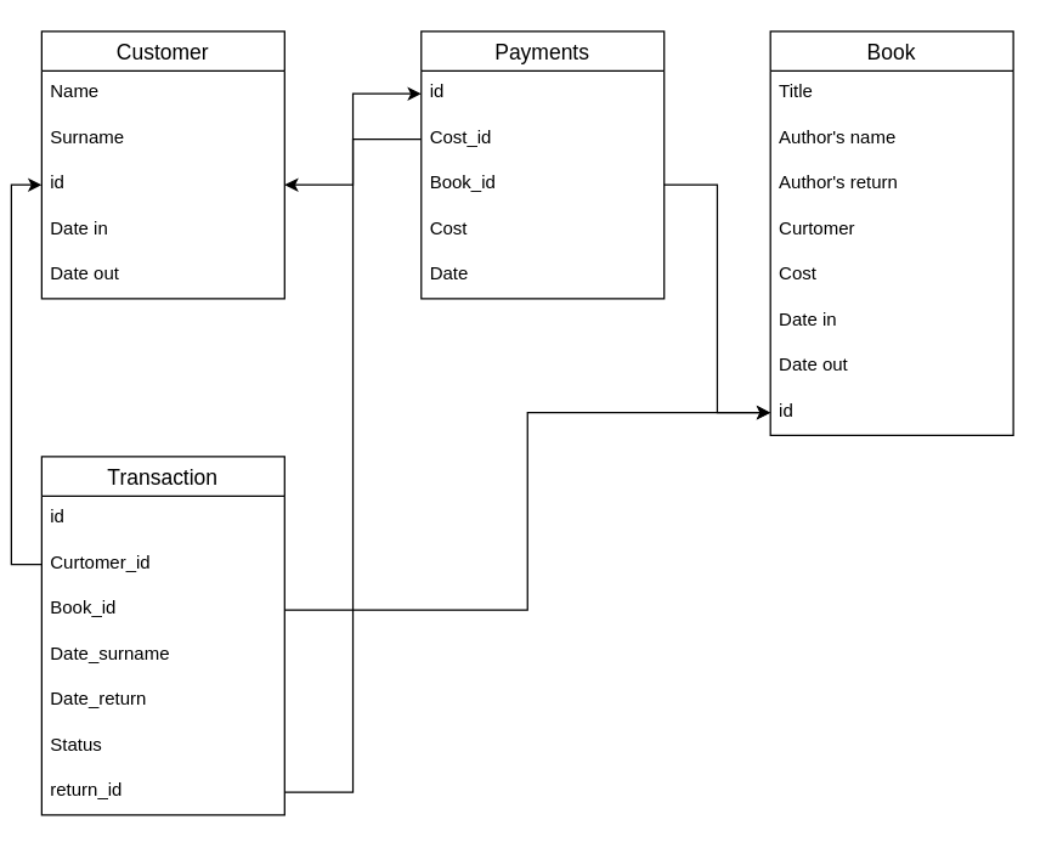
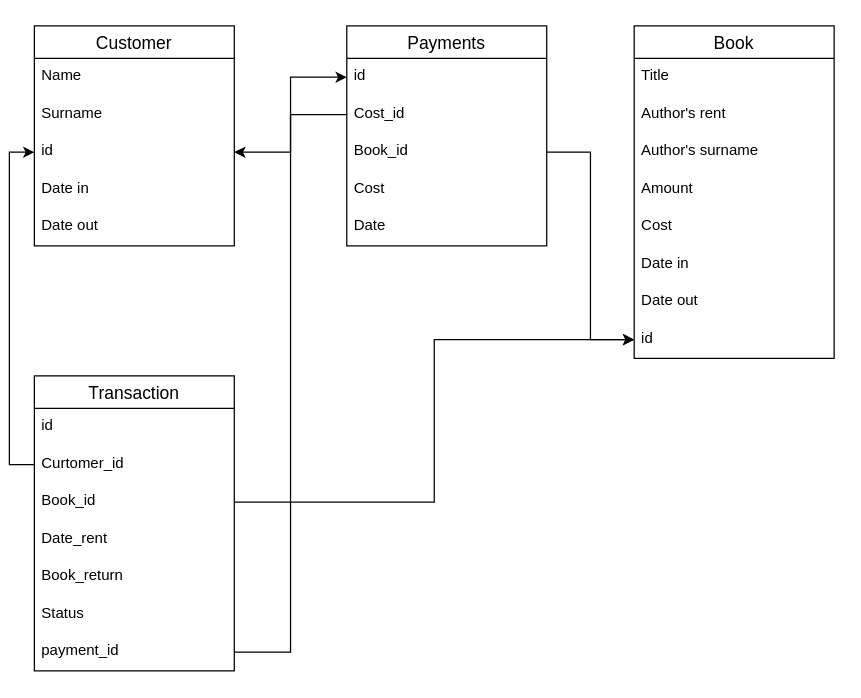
  <mxCell id="0" />
  <mxCell id="1" parent="0" />
  <mxCell id="2" value="Customer" style="swimlane;fontStyle=0;childLayout=stackLayout;horizontal=1;startSize=26;horizontalStack=0;resizeParent=1;resizeParentMax=0;resizeLast=0;collapsible=1;marginBottom=0;align=center;fontSize=14;" parent="1" vertex="1"><mxGeometry x="20" y="20" width="160" height="176" as="geometry" /></mxCell>
  <mxCell id="3" value="Name" style="text;strokeColor=none;fillColor=none;spacingLeft=4;spacingRight=4;overflow=hidden;rotatable=0;points=[[0,0.5],[1,0.5]];portConstraint=eastwest;fontSize=12;" parent="2" vertex="1"><mxGeometry y="26" width="160" height="30" as="geometry" /></mxCell>
  <mxCell id="4" value="Surname" style="text;strokeColor=none;fillColor=none;spacingLeft=4;spacingRight=4;overflow=hidden;rotatable=0;points=[[0,0.5],[1,0.5]];portConstraint=eastwest;fontSize=12;" parent="2" vertex="1"><mxGeometry y="56" width="160" height="30" as="geometry" /></mxCell>
  <mxCell id="5" value="id" style="text;strokeColor=none;fillColor=none;spacingLeft=4;spacingRight=4;overflow=hidden;rotatable=0;points=[[0,0.5],[1,0.5]];portConstraint=eastwest;fontSize=12;" parent="2" vertex="1"><mxGeometry y="86" width="160" height="30" as="geometry" /></mxCell>
  <mxCell id="6" value="Date in" style="text;strokeColor=none;fillColor=none;spacingLeft=4;spacingRight=4;overflow=hidden;rotatable=0;points=[[0,0.5],[1,0.5]];portConstraint=eastwest;fontSize=12;" parent="2" vertex="1"><mxGeometry y="116" width="160" height="30" as="geometry" /></mxCell>
  <mxCell id="7" value="Date out" style="text;strokeColor=none;fillColor=none;spacingLeft=4;spacingRight=4;overflow=hidden;rotatable=0;points=[[0,0.5],[1,0.5]];portConstraint=eastwest;fontSize=12;" parent="2" vertex="1"><mxGeometry y="146" width="160" height="30" as="geometry" /></mxCell>
  <mxCell id="8" value="Book" style="swimlane;fontStyle=0;childLayout=stackLayout;horizontal=1;startSize=26;horizontalStack=0;resizeParent=1;resizeParentMax=0;resizeLast=0;collapsible=1;marginBottom=0;align=center;fontSize=14;" parent="1" vertex="1"><mxGeometry x="500" y="20" width="160" height="266" as="geometry" /></mxCell>
  <mxCell id="9" value="Title" style="text;strokeColor=none;fillColor=none;spacingLeft=4;spacingRight=4;overflow=hidden;rotatable=0;points=[[0,0.5],[1,0.5]];portConstraint=eastwest;fontSize=12;" parent="8" vertex="1"><mxGeometry y="26" width="160" height="30" as="geometry" /></mxCell>
- <mxCell id="10" value="Author's name" style="text;strokeColor=none;fillColor=none;spacingLeft=4;spacingRight=4;overflow=hidden;rotatable=0;points=[[0,0.5],[1,0.5]];portConstraint=eastwest;fontSize=12;" parent="8" vertex="1"><mxGeometry y="56" width="160" height="30" as="geometry" /></mxCell>
- <mxCell id="11" value="Author's return" style="text;strokeColor=none;fillColor=none;spacingLeft=4;spacingRight=4;overflow=hidden;rotatable=0;points=[[0,0.5],[1,0.5]];portConstraint=eastwest;fontSize=12;" parent="8" vertex="1"><mxGeometry y="86" width="160" height="30" as="geometry" /></mxCell>
- <mxCell id="12" value="Curtomer" style="text;strokeColor=none;fillColor=none;spacingLeft=4;spacingRight=4;overflow=hidden;rotatable=0;points=[[0,0.5],[1,0.5]];portConstraint=eastwest;fontSize=12;" parent="8" vertex="1"><mxGeometry y="116" width="160" height="30" as="geometry" /></mxCell>
+ <mxCell id="10" value="Author's rent" style="text;strokeColor=none;fillColor=none;spacingLeft=4;spacingRight=4;overflow=hidden;rotatable=0;points=[[0,0.5],[1,0.5]];portConstraint=eastwest;fontSize=12;" parent="8" vertex="1"><mxGeometry y="56" width="160" height="30" as="geometry" /></mxCell>
+ <mxCell id="11" value="Author's surname" style="text;strokeColor=none;fillColor=none;spacingLeft=4;spacingRight=4;overflow=hidden;rotatable=0;points=[[0,0.5],[1,0.5]];portConstraint=eastwest;fontSize=12;" parent="8" vertex="1"><mxGeometry y="86" width="160" height="30" as="geometry" /></mxCell>
+ <mxCell id="12" value="Amount" style="text;strokeColor=none;fillColor=none;spacingLeft=4;spacingRight=4;overflow=hidden;rotatable=0;points=[[0,0.5],[1,0.5]];portConstraint=eastwest;fontSize=12;" parent="8" vertex="1"><mxGeometry y="116" width="160" height="30" as="geometry" /></mxCell>
  <mxCell id="13" value="Cost" style="text;strokeColor=none;fillColor=none;spacingLeft=4;spacingRight=4;overflow=hidden;rotatable=0;points=[[0,0.5],[1,0.5]];portConstraint=eastwest;fontSize=12;" parent="8" vertex="1"><mxGeometry y="146" width="160" height="30" as="geometry" /></mxCell>
  <mxCell id="14" value="Date in" style="text;strokeColor=none;fillColor=none;spacingLeft=4;spacingRight=4;overflow=hidden;rotatable=0;points=[[0,0.5],[1,0.5]];portConstraint=eastwest;fontSize=12;" parent="8" vertex="1"><mxGeometry y="176" width="160" height="30" as="geometry" /></mxCell>
  <mxCell id="15" value="Date out" style="text;strokeColor=none;fillColor=none;spacingLeft=4;spacingRight=4;overflow=hidden;rotatable=0;points=[[0,0.5],[1,0.5]];portConstraint=eastwest;fontSize=12;" parent="8" vertex="1"><mxGeometry y="206" width="160" height="30" as="geometry" /></mxCell>
  <mxCell id="16" value="id" style="text;strokeColor=none;fillColor=none;spacingLeft=4;spacingRight=4;overflow=hidden;rotatable=0;points=[[0,0.5],[1,0.5]];portConstraint=eastwest;fontSize=12;" parent="8" vertex="1"><mxGeometry y="236" width="160" height="30" as="geometry" /></mxCell>
  <mxCell id="17" value="Transaction" style="swimlane;fontStyle=0;childLayout=stackLayout;horizontal=1;startSize=26;horizontalStack=0;resizeParent=1;resizeParentMax=0;resizeLast=0;collapsible=1;marginBottom=0;align=center;fontSize=14;" parent="1" vertex="1"><mxGeometry x="20" y="300" width="160" height="236" as="geometry" /></mxCell>
  <mxCell id="18" value="id" style="text;strokeColor=none;fillColor=none;spacingLeft=4;spacingRight=4;overflow=hidden;rotatable=0;points=[[0,0.5],[1,0.5]];portConstraint=eastwest;fontSize=12;" parent="17" vertex="1"><mxGeometry y="26" width="160" height="30" as="geometry" /></mxCell>
  <mxCell id="19" value="Curtomer_id" style="text;strokeColor=none;fillColor=none;spacingLeft=4;spacingRight=4;overflow=hidden;rotatable=0;points=[[0,0.5],[1,0.5]];portConstraint=eastwest;fontSize=12;" parent="17" vertex="1"><mxGeometry y="56" width="160" height="30" as="geometry" /></mxCell>
  <mxCell id="20" value="Book_id" style="text;strokeColor=none;fillColor=none;spacingLeft=4;spacingRight=4;overflow=hidden;rotatable=0;points=[[0,0.5],[1,0.5]];portConstraint=eastwest;fontSize=12;" parent="17" vertex="1"><mxGeometry y="86" width="160" height="30" as="geometry" /></mxCell>
- <mxCell id="21" value="Date_surname" style="text;strokeColor=none;fillColor=none;spacingLeft=4;spacingRight=4;overflow=hidden;rotatable=0;points=[[0,0.5],[1,0.5]];portConstraint=eastwest;fontSize=12;" parent="17" vertex="1"><mxGeometry y="116" width="160" height="30" as="geometry" /></mxCell>
- <mxCell id="22" value="Date_return" style="text;strokeColor=none;fillColor=none;spacingLeft=4;spacingRight=4;overflow=hidden;rotatable=0;points=[[0,0.5],[1,0.5]];portConstraint=eastwest;fontSize=12;" parent="17" vertex="1"><mxGeometry y="146" width="160" height="30" as="geometry" /></mxCell>
+ <mxCell id="21" value="Date_rent" style="text;strokeColor=none;fillColor=none;spacingLeft=4;spacingRight=4;overflow=hidden;rotatable=0;points=[[0,0.5],[1,0.5]];portConstraint=eastwest;fontSize=12;" parent="17" vertex="1"><mxGeometry y="116" width="160" height="30" as="geometry" /></mxCell>
+ <mxCell id="22" value="Book_return" style="text;strokeColor=none;fillColor=none;spacingLeft=4;spacingRight=4;overflow=hidden;rotatable=0;points=[[0,0.5],[1,0.5]];portConstraint=eastwest;fontSize=12;" parent="17" vertex="1"><mxGeometry y="146" width="160" height="30" as="geometry" /></mxCell>
  <mxCell id="23" value="Status" style="text;strokeColor=none;fillColor=none;spacingLeft=4;spacingRight=4;overflow=hidden;rotatable=0;points=[[0,0.5],[1,0.5]];portConstraint=eastwest;fontSize=12;" parent="17" vertex="1"><mxGeometry y="176" width="160" height="30" as="geometry" /></mxCell>
- <mxCell id="24" value="return_id&#10;" style="text;strokeColor=none;fillColor=none;spacingLeft=4;spacingRight=4;overflow=hidden;rotatable=0;points=[[0,0.5],[1,0.5]];portConstraint=eastwest;fontSize=12;" vertex="1" parent="17"><mxGeometry y="206" width="160" height="30" as="geometry" /></mxCell>
+ <mxCell id="24" value="payment_id&#10;" style="text;strokeColor=none;fillColor=none;spacingLeft=4;spacingRight=4;overflow=hidden;rotatable=0;points=[[0,0.5],[1,0.5]];portConstraint=eastwest;fontSize=12;" vertex="1" parent="17"><mxGeometry y="206" width="160" height="30" as="geometry" /></mxCell>
  <mxCell id="25" value="Payments" style="swimlane;fontStyle=0;childLayout=stackLayout;horizontal=1;startSize=26;horizontalStack=0;resizeParent=1;resizeParentMax=0;resizeLast=0;collapsible=1;marginBottom=0;align=center;fontSize=14;" parent="1" vertex="1"><mxGeometry x="270" y="20" width="160" height="176" as="geometry" /></mxCell>
  <mxCell id="26" value="id" style="text;strokeColor=none;fillColor=none;spacingLeft=4;spacingRight=4;overflow=hidden;rotatable=0;points=[[0,0.5],[1,0.5]];portConstraint=eastwest;fontSize=12;" parent="25" vertex="1"><mxGeometry y="26" width="160" height="30" as="geometry" /></mxCell>
  <mxCell id="27" value="Cost_id" style="text;strokeColor=none;fillColor=none;spacingLeft=4;spacingRight=4;overflow=hidden;rotatable=0;points=[[0,0.5],[1,0.5]];portConstraint=eastwest;fontSize=12;" parent="25" vertex="1"><mxGeometry y="56" width="160" height="30" as="geometry" /></mxCell>
  <mxCell id="28" value="Book_id" style="text;strokeColor=none;fillColor=none;spacingLeft=4;spacingRight=4;overflow=hidden;rotatable=0;points=[[0,0.5],[1,0.5]];portConstraint=eastwest;fontSize=12;" parent="25" vertex="1"><mxGeometry y="86" width="160" height="30" as="geometry" /></mxCell>
  <mxCell id="29" value="Cost" style="text;strokeColor=none;fillColor=none;spacingLeft=4;spacingRight=4;overflow=hidden;rotatable=0;points=[[0,0.5],[1,0.5]];portConstraint=eastwest;fontSize=12;" parent="25" vertex="1"><mxGeometry y="116" width="160" height="30" as="geometry" /></mxCell>
  <mxCell id="30" value="Date" style="text;strokeColor=none;fillColor=none;spacingLeft=4;spacingRight=4;overflow=hidden;rotatable=0;points=[[0,0.5],[1,0.5]];portConstraint=eastwest;fontSize=12;" parent="25" vertex="1"><mxGeometry y="146" width="160" height="30" as="geometry" /></mxCell>
  <mxCell id="31" style="edgeStyle=orthogonalEdgeStyle;rounded=0;orthogonalLoop=1;jettySize=auto;html=1;entryX=0;entryY=0.5;entryDx=0;entryDy=0;" parent="1" source="19" target="5" edge="1"><mxGeometry relative="1" as="geometry" /></mxCell>
  <mxCell id="32" style="edgeStyle=orthogonalEdgeStyle;rounded=0;orthogonalLoop=1;jettySize=auto;html=1;entryX=0;entryY=0.5;entryDx=0;entryDy=0;" parent="1" source="20" target="16" edge="1"><mxGeometry relative="1" as="geometry" /></mxCell>
  <mxCell id="33" style="edgeStyle=orthogonalEdgeStyle;rounded=0;orthogonalLoop=1;jettySize=auto;html=1;entryX=1;entryY=0.5;entryDx=0;entryDy=0;" parent="1" source="27" target="5" edge="1"><mxGeometry relative="1" as="geometry"><Array as="points"><mxPoint x="225" y="91" /><mxPoint x="225" y="121" /></Array></mxGeometry></mxCell>
  <mxCell id="34" style="edgeStyle=orthogonalEdgeStyle;rounded=0;orthogonalLoop=1;jettySize=auto;html=1;entryX=0;entryY=0.5;entryDx=0;entryDy=0;" parent="1" source="28" target="16" edge="1"><mxGeometry relative="1" as="geometry" /></mxCell>
  <mxCell id="35" style="edgeStyle=orthogonalEdgeStyle;rounded=0;orthogonalLoop=1;jettySize=auto;html=1;exitX=1;exitY=0.5;exitDx=0;exitDy=0;entryX=0;entryY=0.5;entryDx=0;entryDy=0;" edge="1" parent="1" source="24" target="26"><mxGeometry relative="1" as="geometry"><mxPoint x="220" y="50" as="targetPoint" /><mxPoint x="170" y="442.33" as="sourcePoint" /></mxGeometry></mxCell>
